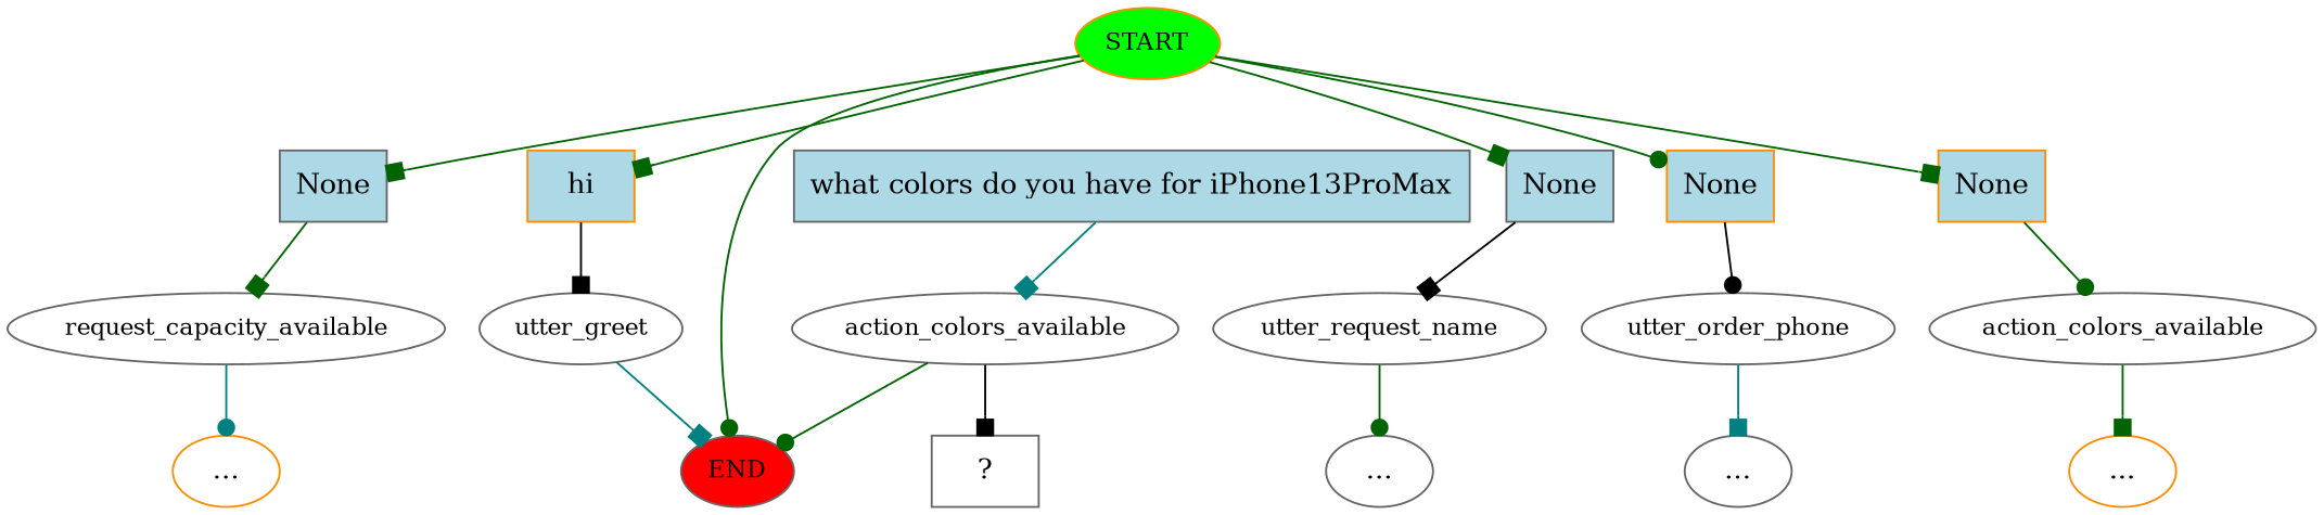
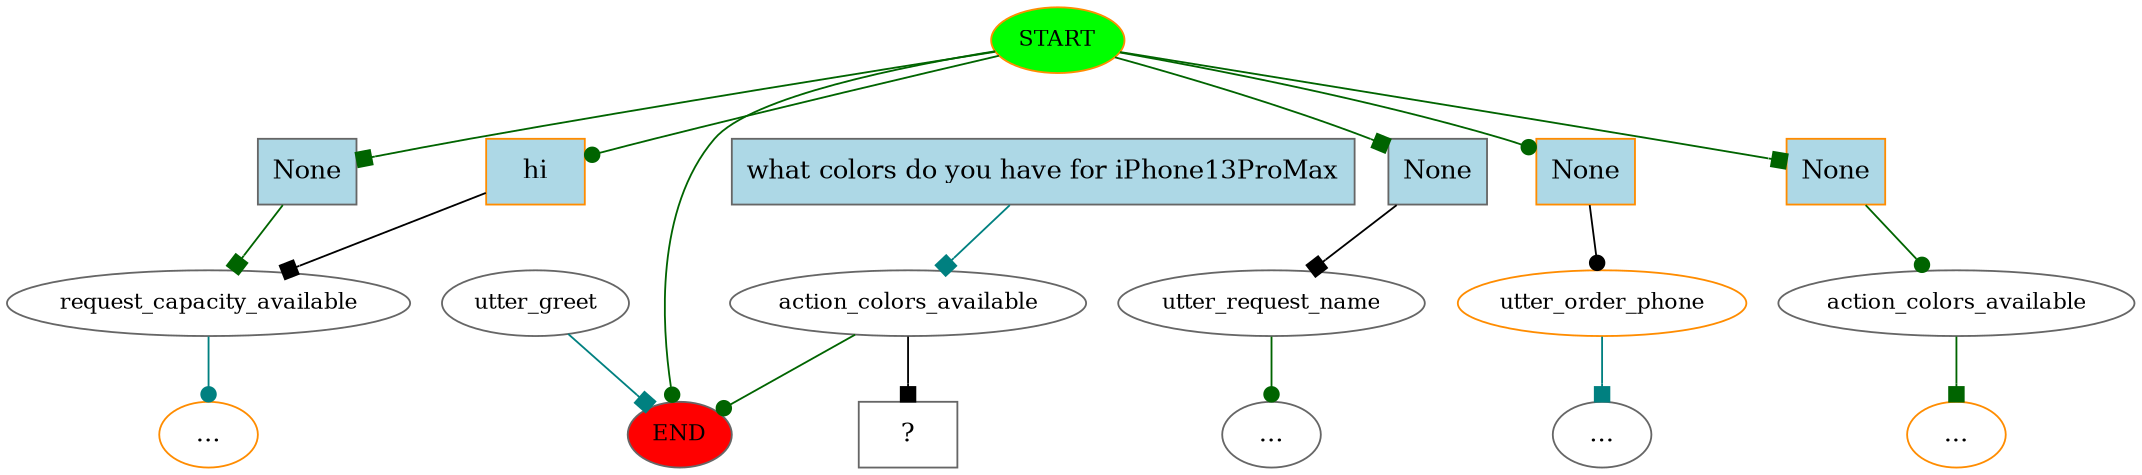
  digraph {
    fontname="DejaVu Serif"
    node [color=gray40 fontname="DejaVu Serif"]
    edge [arrowhead=box color=darkgreen fontname="DejaVu Serif"]
    n1 [color=darkorange fillcolor=green fontsize=12 label=START style=filled]
    n2 [fillcolor=red fontsize=12 label=END style=filled]
    n3 [color=darkorange fillcolor=lightblue label=hi shape=rect style=filled]
    n4 [fillcolor=lightblue label=None shape=rect style=filled]
    n5 [color=darkorange fillcolor=lightblue label=None shape=rect style=filled]
    n6 [color=darkorange fillcolor=lightblue label=None shape=rect style=filled]
    n7 [fillcolor=lightblue label=None shape=rect style=filled]
    n8 [fontsize=12 label=utter_greet]
    n9 [fontsize=12 label=utter_request_name]
-   n10 [fontsize=12 label=utter_order_phone]
+   n10 [color=darkorange fontsize=12 label=utter_order_phone]
    n11 [fontsize=12 label=action_colors_available]
    n12 [fontsize=12 label=request_capacity_available]
    n13 [fillcolor=lightblue label="what colors do you have for iPhone13ProMax" shape=rect style=filled]
    n14 [fontsize=12 label=action_colors_available]
    n15 [label="..."]
    n16 [label="..."]
    n17 [color=darkorange label="..."]
    n18 [color=darkorange label="..."]
    n19 [label="  ?  " shape=rect]
    n1 -> n2 [arrowhead=dot]
-   n1 -> n3
+   n1 -> n3 [arrowhead=dot]
    n1 -> n4
    n1 -> n5 [arrowhead=dot]
    n1 -> n6
    n1 -> n7
-   n3 -> n8 [color=black]
+   n3 -> n12 [color=black]
    n4 -> n9 [color=black]
    n5 -> n10 [arrowhead=dot color=black]
    n6 -> n11 [arrowhead=dot]
    n7 -> n12
    n8 -> n2 [color=teal]
    n9 -> n15 [arrowhead=dot]
    n10 -> n16 [color=teal]
    n11 -> n17
    n12 -> n18 [arrowhead=dot color=teal]
    n13 -> n14 [color=teal]
    n14 -> n2 [arrowhead=dot]
    n14 -> n19 [color=black]
  }
